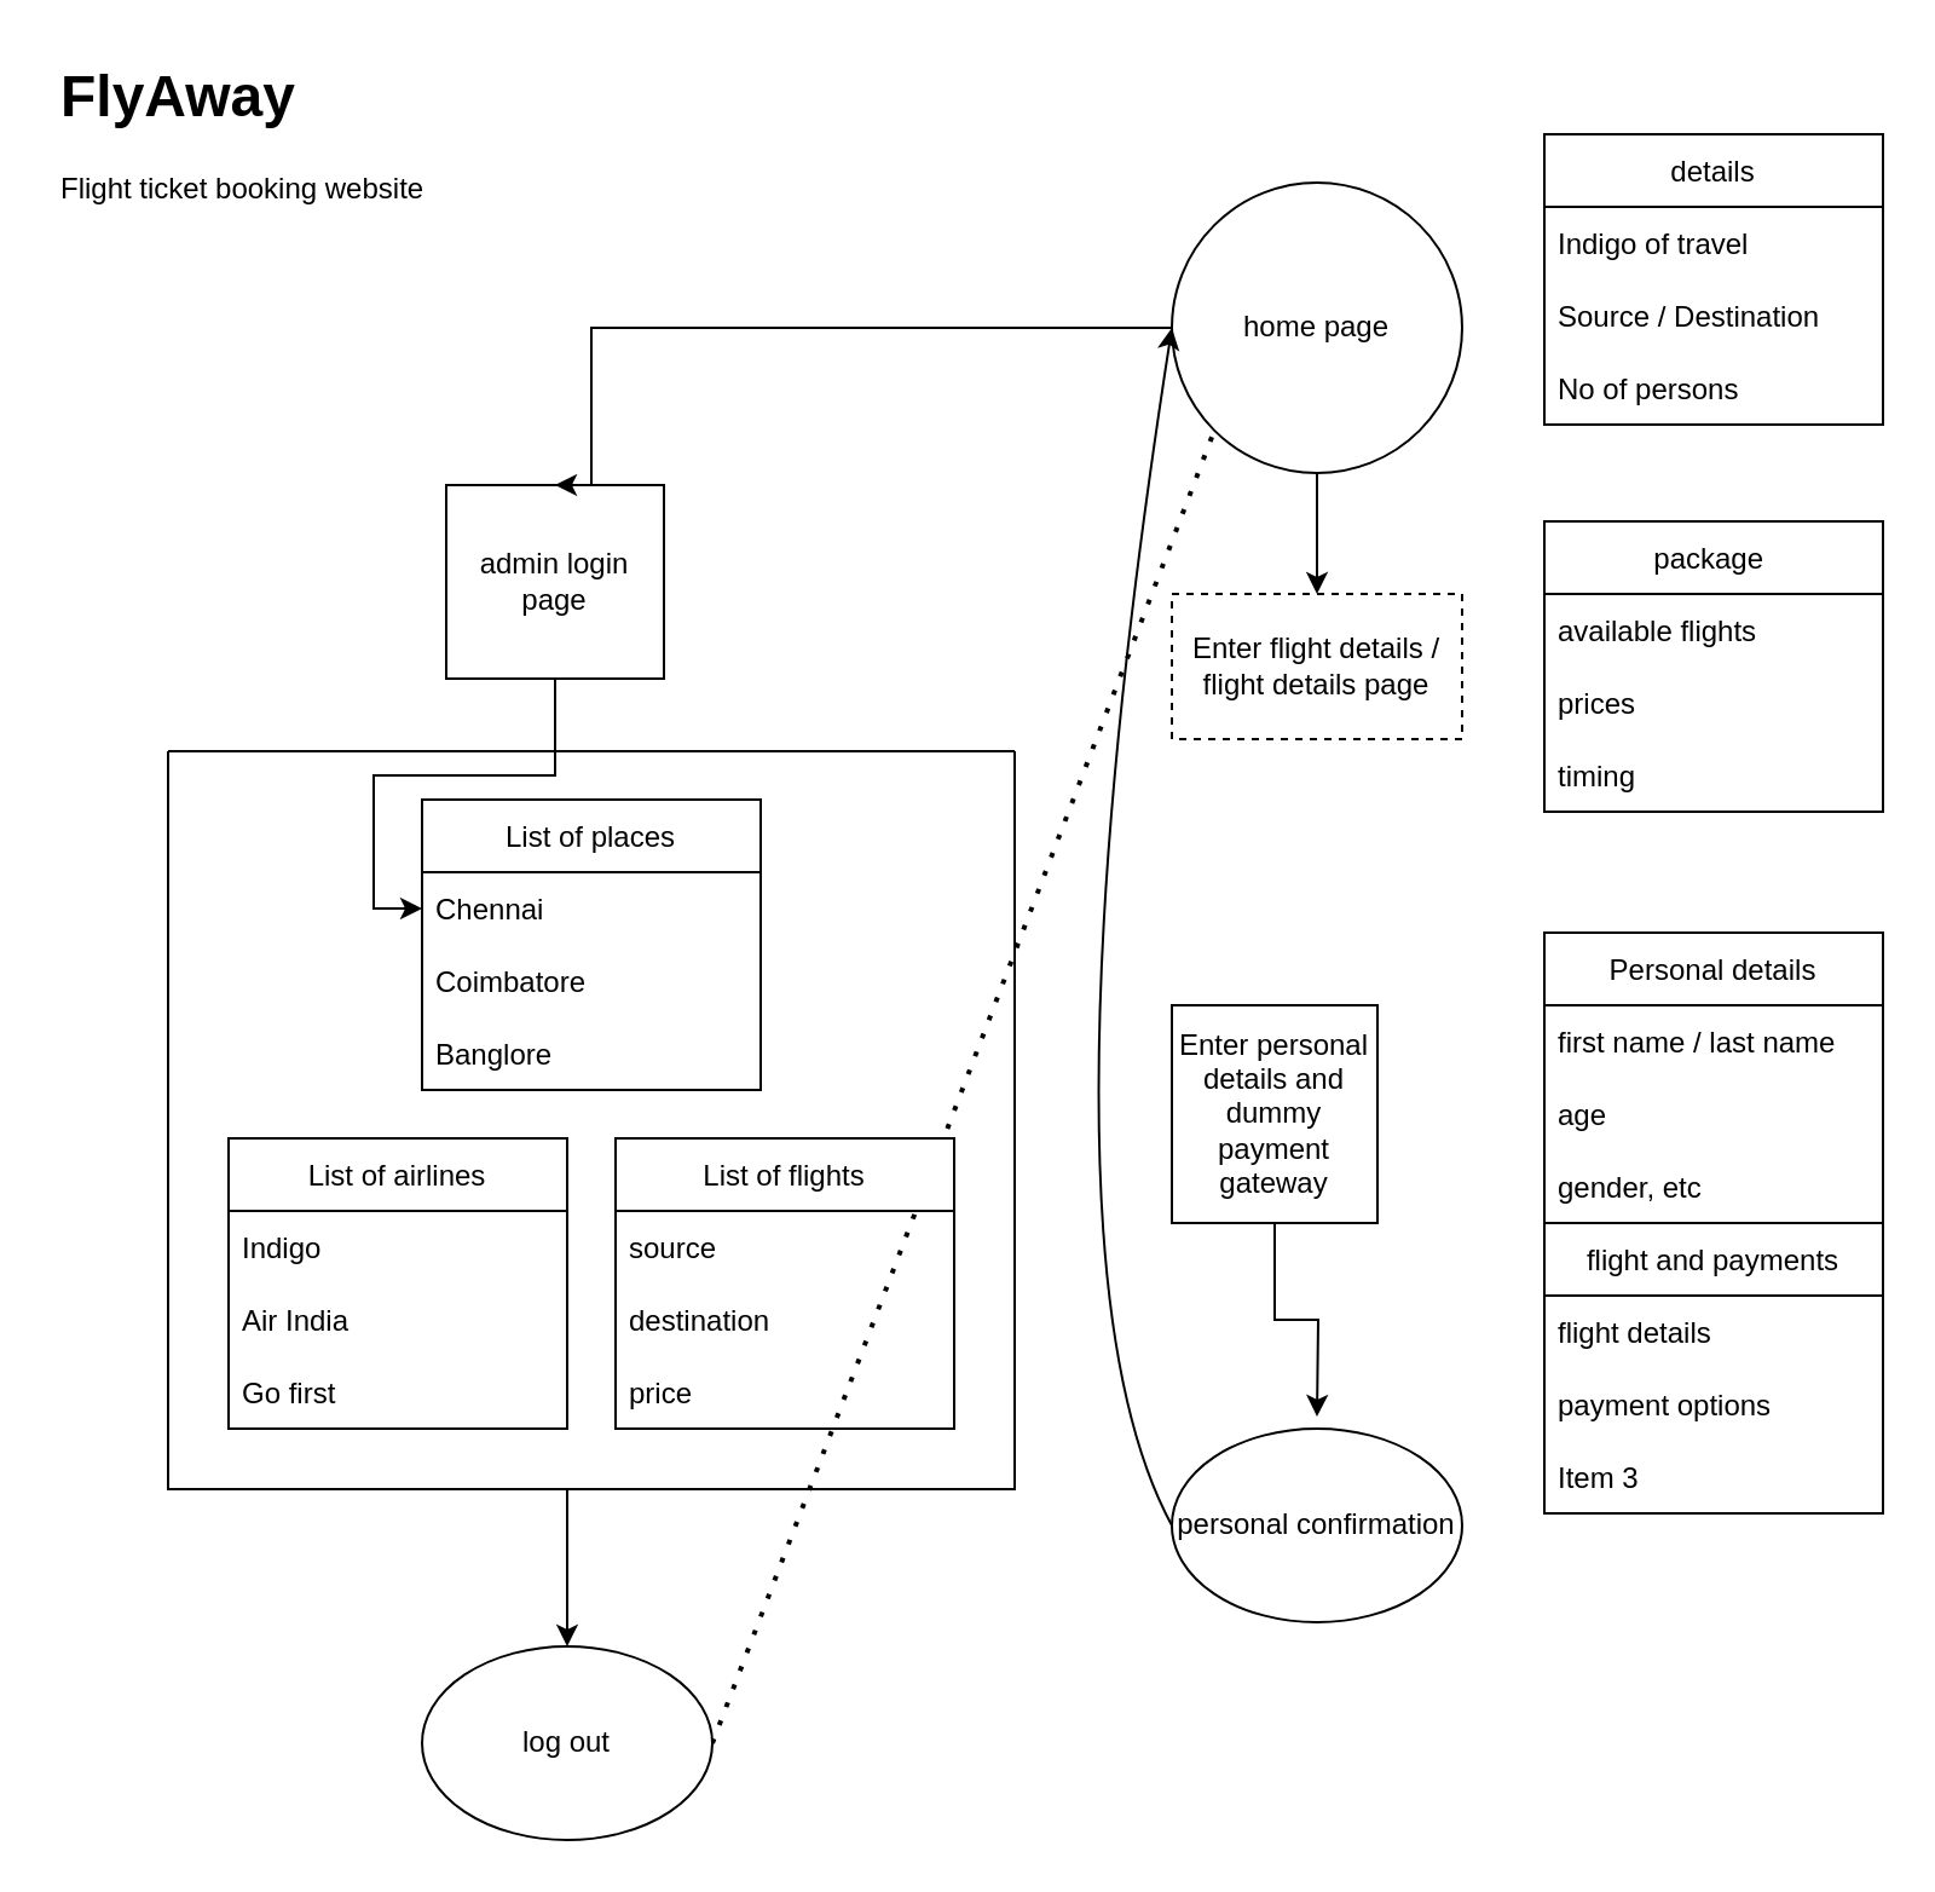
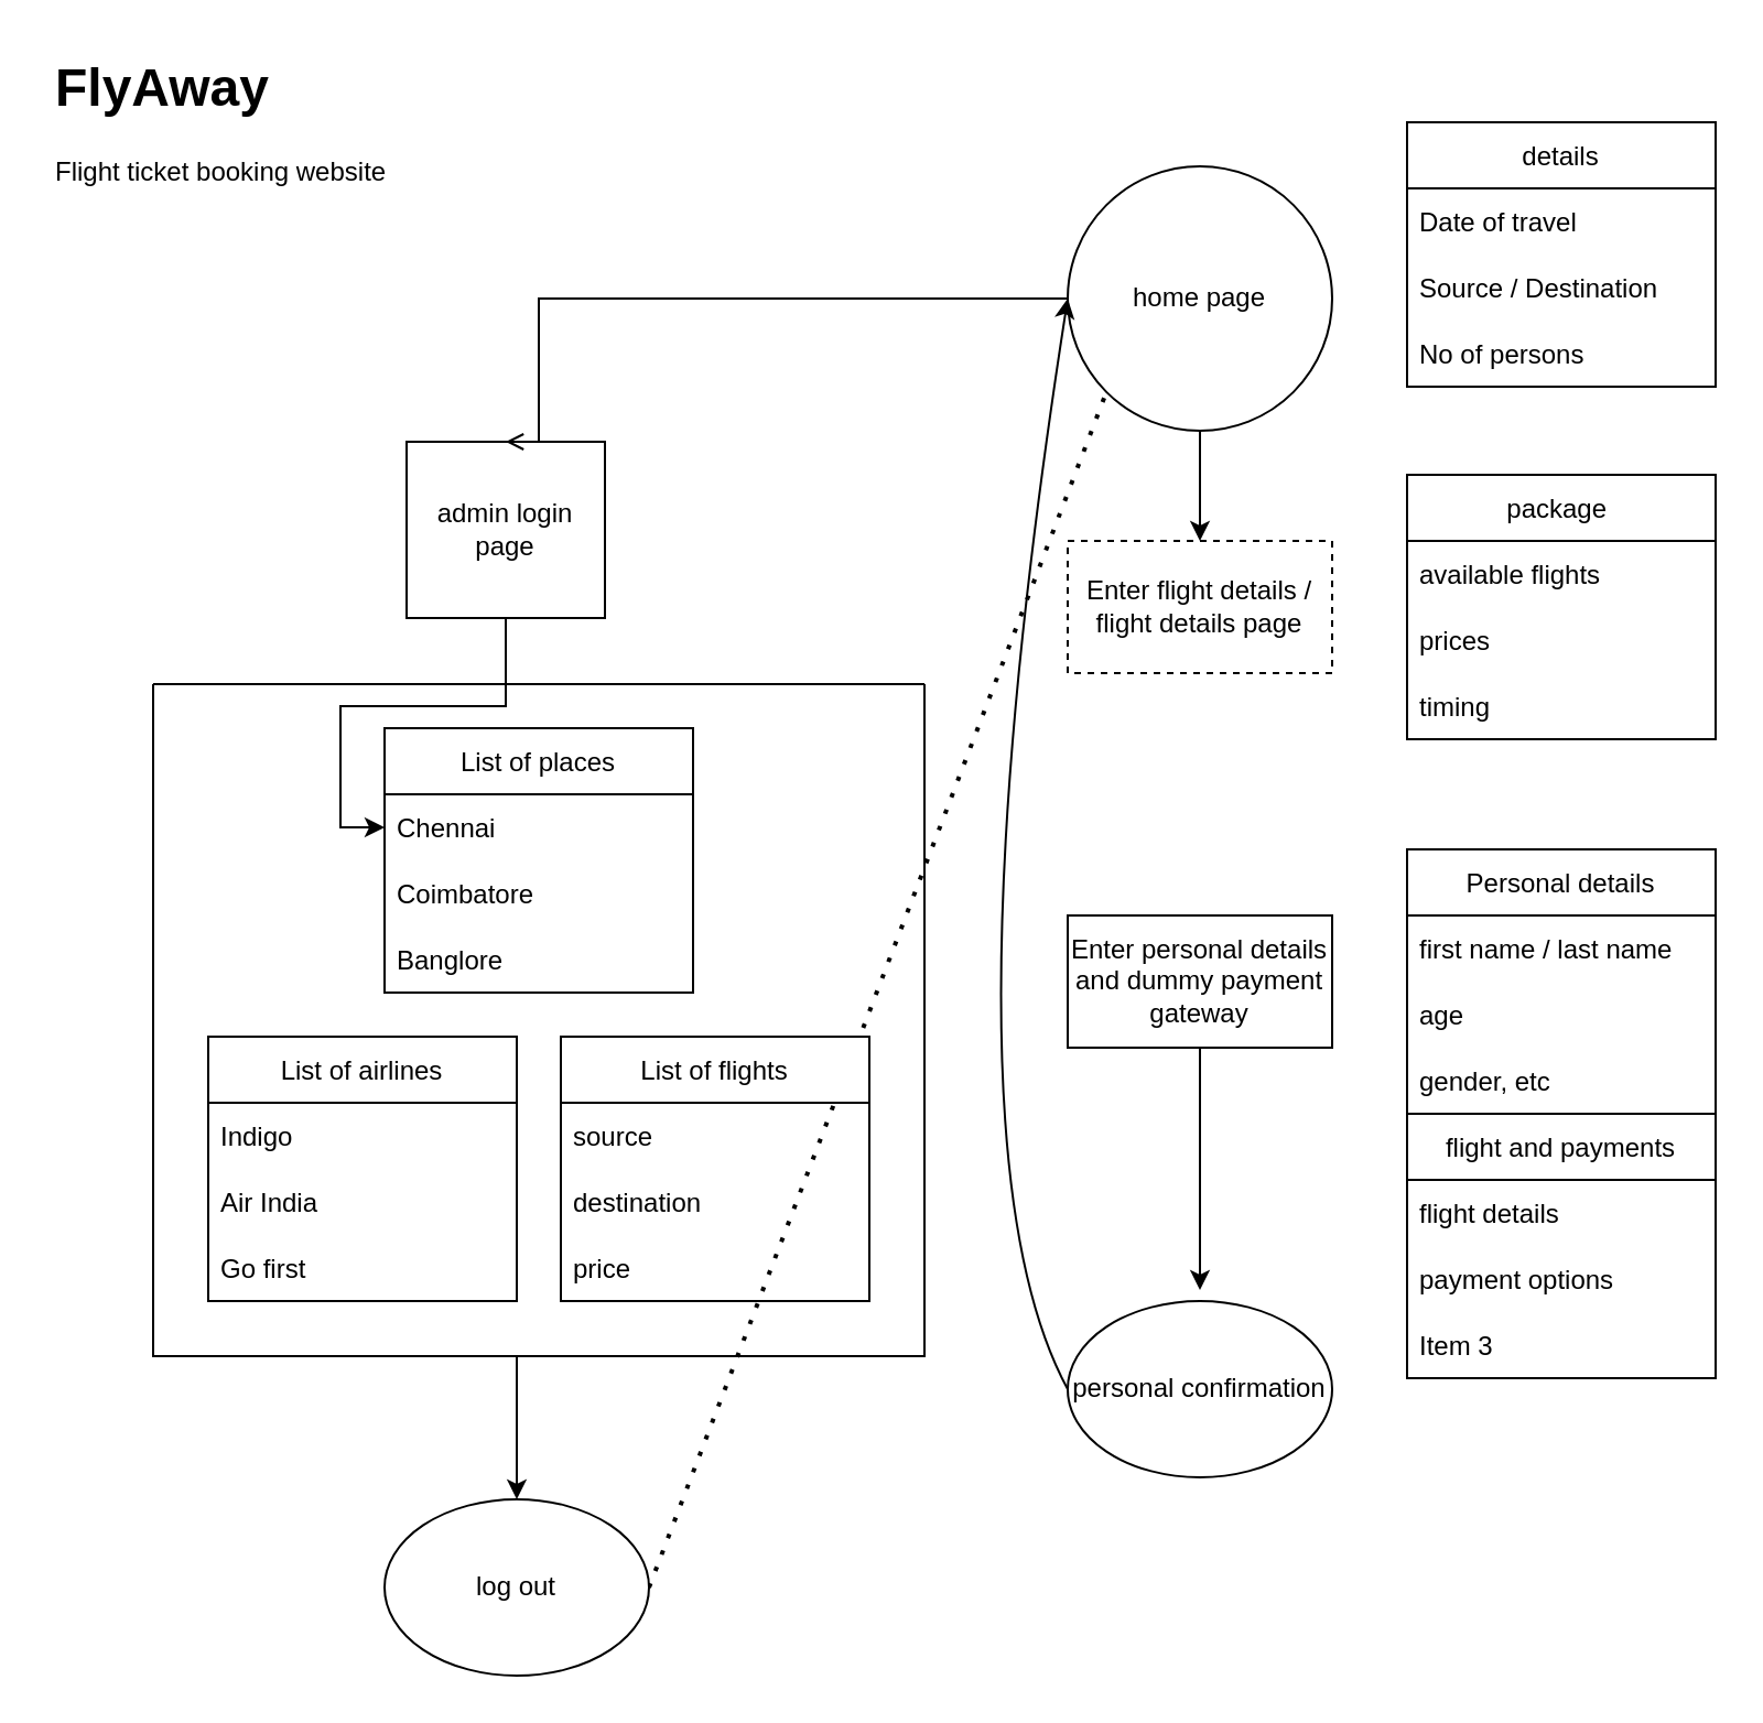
  <mxCell id="0" />
  <mxCell id="1" parent="0" />
  <mxCell id="2" value="" style="endArrow=none;dashed=1;html=1;dashPattern=1 3;strokeWidth=2;rounded=0;exitX=1;exitY=0.5;exitDx=0;exitDy=0;entryX=0;entryY=1;entryDx=0;entryDy=0;" parent="1" source="42" target="20" edge="1"><mxGeometry width="50" height="50" relative="1" as="geometry"><mxPoint x="460" y="480" as="sourcePoint" /><mxPoint x="510" y="430" as="targetPoint" /></mxGeometry></mxCell>
  <mxCell id="3" value="details" style="swimlane;fontStyle=0;childLayout=stackLayout;horizontal=1;startSize=30;horizontalStack=0;resizeParent=1;resizeParentMax=0;resizeLast=0;collapsible=1;marginBottom=0;" parent="1" vertex="1"><mxGeometry x="638" y="55" width="140" height="120" as="geometry" /></mxCell>
- <mxCell id="4" value="Indigo of travel" style="text;strokeColor=none;fillColor=none;align=left;verticalAlign=middle;spacingLeft=4;spacingRight=4;overflow=hidden;points=[[0,0.5],[1,0.5]];portConstraint=eastwest;rotatable=0;" parent="3" vertex="1"><mxGeometry y="30" width="140" height="30" as="geometry" /></mxCell>
+ <mxCell id="4" value="Date of travel" style="text;strokeColor=none;fillColor=none;align=left;verticalAlign=middle;spacingLeft=4;spacingRight=4;overflow=hidden;points=[[0,0.5],[1,0.5]];portConstraint=eastwest;rotatable=0;" parent="3" vertex="1"><mxGeometry y="30" width="140" height="30" as="geometry" /></mxCell>
  <mxCell id="5" value="Source / Destination" style="text;strokeColor=none;fillColor=none;align=left;verticalAlign=middle;spacingLeft=4;spacingRight=4;overflow=hidden;points=[[0,0.5],[1,0.5]];portConstraint=eastwest;rotatable=0;" parent="3" vertex="1"><mxGeometry y="60" width="140" height="30" as="geometry" /></mxCell>
  <mxCell id="6" value="No of persons" style="text;strokeColor=none;fillColor=none;align=left;verticalAlign=middle;spacingLeft=4;spacingRight=4;overflow=hidden;points=[[0,0.5],[1,0.5]];portConstraint=eastwest;rotatable=0;" parent="3" vertex="1"><mxGeometry y="90" width="140" height="30" as="geometry" /></mxCell>
  <mxCell id="7" value="package " style="swimlane;fontStyle=0;childLayout=stackLayout;horizontal=1;startSize=30;horizontalStack=0;resizeParent=1;resizeParentMax=0;resizeLast=0;collapsible=1;marginBottom=0;" parent="1" vertex="1"><mxGeometry x="638" y="215" width="140" height="120" as="geometry" /></mxCell>
  <mxCell id="8" value="available flights" style="text;strokeColor=none;fillColor=none;align=left;verticalAlign=middle;spacingLeft=4;spacingRight=4;overflow=hidden;points=[[0,0.5],[1,0.5]];portConstraint=eastwest;rotatable=0;" parent="7" vertex="1"><mxGeometry y="30" width="140" height="30" as="geometry" /></mxCell>
  <mxCell id="9" value="prices" style="text;strokeColor=none;fillColor=none;align=left;verticalAlign=middle;spacingLeft=4;spacingRight=4;overflow=hidden;points=[[0,0.5],[1,0.5]];portConstraint=eastwest;rotatable=0;" parent="7" vertex="1"><mxGeometry y="60" width="140" height="30" as="geometry" /></mxCell>
  <mxCell id="10" value="timing" style="text;strokeColor=none;fillColor=none;align=left;verticalAlign=middle;spacingLeft=4;spacingRight=4;overflow=hidden;points=[[0,0.5],[1,0.5]];portConstraint=eastwest;rotatable=0;" parent="7" vertex="1"><mxGeometry y="90" width="140" height="30" as="geometry" /></mxCell>
  <mxCell id="11" value="Personal details" style="swimlane;fontStyle=0;childLayout=stackLayout;horizontal=1;startSize=30;horizontalStack=0;resizeParent=1;resizeParentMax=0;resizeLast=0;collapsible=1;marginBottom=0;" parent="1" vertex="1"><mxGeometry x="638" y="385" width="140" height="120" as="geometry" /></mxCell>
  <mxCell id="12" value="first name / last name" style="text;strokeColor=none;fillColor=none;align=left;verticalAlign=middle;spacingLeft=4;spacingRight=4;overflow=hidden;points=[[0,0.5],[1,0.5]];portConstraint=eastwest;rotatable=0;" parent="11" vertex="1"><mxGeometry y="30" width="140" height="30" as="geometry" /></mxCell>
  <mxCell id="13" value="age" style="text;strokeColor=none;fillColor=none;align=left;verticalAlign=middle;spacingLeft=4;spacingRight=4;overflow=hidden;points=[[0,0.5],[1,0.5]];portConstraint=eastwest;rotatable=0;" parent="11" vertex="1"><mxGeometry y="60" width="140" height="30" as="geometry" /></mxCell>
  <mxCell id="14" value="gender, etc" style="text;strokeColor=none;fillColor=none;align=left;verticalAlign=middle;spacingLeft=4;spacingRight=4;overflow=hidden;points=[[0,0.5],[1,0.5]];portConstraint=eastwest;rotatable=0;" parent="11" vertex="1"><mxGeometry y="90" width="140" height="30" as="geometry" /></mxCell>
  <mxCell id="15" value="flight and payments" style="swimlane;fontStyle=0;childLayout=stackLayout;horizontal=1;startSize=30;horizontalStack=0;resizeParent=1;resizeParentMax=0;resizeLast=0;collapsible=1;marginBottom=0;" parent="1" vertex="1"><mxGeometry x="638" y="505" width="140" height="120" as="geometry" /></mxCell>
  <mxCell id="16" value="flight details" style="text;strokeColor=none;fillColor=none;align=left;verticalAlign=middle;spacingLeft=4;spacingRight=4;overflow=hidden;points=[[0,0.5],[1,0.5]];portConstraint=eastwest;rotatable=0;" parent="15" vertex="1"><mxGeometry y="30" width="140" height="30" as="geometry" /></mxCell>
  <mxCell id="17" value="payment options" style="text;strokeColor=none;fillColor=none;align=left;verticalAlign=middle;spacingLeft=4;spacingRight=4;overflow=hidden;points=[[0,0.5],[1,0.5]];portConstraint=eastwest;rotatable=0;" parent="15" vertex="1"><mxGeometry y="60" width="140" height="30" as="geometry" /></mxCell>
  <mxCell id="18" value="Item 3" style="text;strokeColor=none;fillColor=none;align=left;verticalAlign=middle;spacingLeft=4;spacingRight=4;overflow=hidden;points=[[0,0.5],[1,0.5]];portConstraint=eastwest;rotatable=0;" parent="15" vertex="1"><mxGeometry y="90" width="140" height="30" as="geometry" /></mxCell>
  <mxCell id="19" value="" style="edgeStyle=orthogonalEdgeStyle;rounded=0;orthogonalLoop=1;jettySize=auto;html=1;" parent="1" source="20" target="21" edge="1"><mxGeometry relative="1" as="geometry" /></mxCell>
  <mxCell id="20" value="home page" style="ellipse;whiteSpace=wrap;html=1;" parent="1" vertex="1"><mxGeometry x="484" y="75" width="120" height="120" as="geometry" /></mxCell>
  <mxCell id="21" value="Enter flight details / flight details page" style="rounded=0;whiteSpace=wrap;html=1;dashed=1;" parent="1" vertex="1"><mxGeometry x="484" y="245" width="120" height="60" as="geometry" /></mxCell>
  <mxCell id="22" value="" style="edgeStyle=orthogonalEdgeStyle;rounded=0;orthogonalLoop=1;jettySize=auto;html=1;" parent="1" source="23" edge="1"><mxGeometry relative="1" as="geometry"><mxPoint x="544" y="585" as="targetPoint" /></mxGeometry></mxCell>
- <mxCell id="23" value="Enter personal details and dummy payment gateway" style="rounded=0;whiteSpace=wrap;html=1;" parent="1" vertex="1"><mxGeometry x="484" y="415" width="85" height="90" as="geometry" /></mxCell>
+ <mxCell id="23" value="Enter personal details and dummy payment gateway" style="rounded=0;whiteSpace=wrap;html=1;" parent="1" vertex="1"><mxGeometry x="484" y="415" width="120" height="60" as="geometry" /></mxCell>
  <mxCell id="24" value="personal confirmation" style="ellipse;whiteSpace=wrap;html=1;" parent="1" vertex="1"><mxGeometry x="484" y="590" width="120" height="80" as="geometry" /></mxCell>
  <mxCell id="25" value="" style="edgeStyle=orthogonalEdgeStyle;rounded=0;orthogonalLoop=1;jettySize=auto;html=1;" edge="1" parent="1" source="26" target="34"><mxGeometry relative="1" as="geometry" /></mxCell>
  <mxCell id="26" value="admin login page" style="rounded=0;whiteSpace=wrap;html=1;" parent="1" vertex="1"><mxGeometry x="184" y="200" width="90" height="80" as="geometry" /></mxCell>
  <mxCell id="27" value="List of flights" style="swimlane;fontStyle=0;childLayout=stackLayout;horizontal=1;startSize=30;horizontalStack=0;resizeParent=1;resizeParentMax=0;resizeLast=0;collapsible=1;marginBottom=0;" parent="1" vertex="1"><mxGeometry x="254" y="470" width="140" height="120" as="geometry" /></mxCell>
  <mxCell id="28" value="source" style="text;strokeColor=none;fillColor=none;align=left;verticalAlign=middle;spacingLeft=4;spacingRight=4;overflow=hidden;points=[[0,0.5],[1,0.5]];portConstraint=eastwest;rotatable=0;" parent="27" vertex="1"><mxGeometry y="30" width="140" height="30" as="geometry" /></mxCell>
  <mxCell id="29" value="destination" style="text;strokeColor=none;fillColor=none;align=left;verticalAlign=middle;spacingLeft=4;spacingRight=4;overflow=hidden;points=[[0,0.5],[1,0.5]];portConstraint=eastwest;rotatable=0;" parent="27" vertex="1"><mxGeometry y="60" width="140" height="30" as="geometry" /></mxCell>
  <mxCell id="30" value="price" style="text;strokeColor=none;fillColor=none;align=left;verticalAlign=middle;spacingLeft=4;spacingRight=4;overflow=hidden;points=[[0,0.5],[1,0.5]];portConstraint=eastwest;rotatable=0;" parent="27" vertex="1"><mxGeometry y="90" width="140" height="30" as="geometry" /></mxCell>
  <mxCell id="31" value="" style="edgeStyle=elbowEdgeStyle;rounded=0;orthogonalLoop=1;jettySize=auto;html=1;" parent="1" source="32" target="42" edge="1"><mxGeometry relative="1" as="geometry" /></mxCell>
  <mxCell id="32" value="" style="swimlane;startSize=0;" parent="1" vertex="1"><mxGeometry x="69" y="310" width="350" height="305" as="geometry" /></mxCell>
  <mxCell id="33" value="List of places" style="swimlane;fontStyle=0;childLayout=stackLayout;horizontal=1;startSize=30;horizontalStack=0;resizeParent=1;resizeParentMax=0;resizeLast=0;collapsible=1;marginBottom=0;" parent="32" vertex="1"><mxGeometry x="105" y="20" width="140" height="120" as="geometry" /></mxCell>
  <mxCell id="34" value="Chennai" style="text;strokeColor=none;fillColor=none;align=left;verticalAlign=middle;spacingLeft=4;spacingRight=4;overflow=hidden;points=[[0,0.5],[1,0.5]];portConstraint=eastwest;rotatable=0;" parent="33" vertex="1"><mxGeometry y="30" width="140" height="30" as="geometry" /></mxCell>
  <mxCell id="35" value="Coimbatore" style="text;strokeColor=none;fillColor=none;align=left;verticalAlign=middle;spacingLeft=4;spacingRight=4;overflow=hidden;points=[[0,0.5],[1,0.5]];portConstraint=eastwest;rotatable=0;" parent="33" vertex="1"><mxGeometry y="60" width="140" height="30" as="geometry" /></mxCell>
  <mxCell id="36" value="Banglore" style="text;strokeColor=none;fillColor=none;align=left;verticalAlign=middle;spacingLeft=4;spacingRight=4;overflow=hidden;points=[[0,0.5],[1,0.5]];portConstraint=eastwest;rotatable=0;" parent="33" vertex="1"><mxGeometry y="90" width="140" height="30" as="geometry" /></mxCell>
  <mxCell id="37" value="List of airlines" style="swimlane;fontStyle=0;childLayout=stackLayout;horizontal=1;startSize=30;horizontalStack=0;resizeParent=1;resizeParentMax=0;resizeLast=0;collapsible=1;marginBottom=0;" parent="32" vertex="1"><mxGeometry x="25" y="160" width="140" height="120" as="geometry" /></mxCell>
  <mxCell id="38" value="Indigo" style="text;strokeColor=none;fillColor=none;align=left;verticalAlign=middle;spacingLeft=4;spacingRight=4;overflow=hidden;points=[[0,0.5],[1,0.5]];portConstraint=eastwest;rotatable=0;" parent="37" vertex="1"><mxGeometry y="30" width="140" height="30" as="geometry" /></mxCell>
  <mxCell id="39" value="Air India" style="text;strokeColor=none;fillColor=none;align=left;verticalAlign=middle;spacingLeft=4;spacingRight=4;overflow=hidden;points=[[0,0.5],[1,0.5]];portConstraint=eastwest;rotatable=0;" parent="37" vertex="1"><mxGeometry y="60" width="140" height="30" as="geometry" /></mxCell>
  <mxCell id="40" value="Go first" style="text;strokeColor=none;fillColor=none;align=left;verticalAlign=middle;spacingLeft=4;spacingRight=4;overflow=hidden;points=[[0,0.5],[1,0.5]];portConstraint=eastwest;rotatable=0;" parent="37" vertex="1"><mxGeometry y="90" width="140" height="30" as="geometry" /></mxCell>
  <mxCell id="41" style="edgeStyle=elbowEdgeStyle;rounded=0;orthogonalLoop=1;jettySize=auto;html=1;exitX=0.5;exitY=0;exitDx=0;exitDy=0;" parent="32" source="37" target="37" edge="1"><mxGeometry relative="1" as="geometry" /></mxCell>
  <mxCell id="42" value="log out" style="ellipse;whiteSpace=wrap;html=1;" parent="1" vertex="1"><mxGeometry x="174" y="680" width="120" height="80" as="geometry" /></mxCell>
  <mxCell id="43" value="" style="curved=1;endArrow=classic;html=1;rounded=0;entryX=0;entryY=0.5;entryDx=0;entryDy=0;exitX=0;exitY=0.5;exitDx=0;exitDy=0;" parent="1" source="24" target="20" edge="1"><mxGeometry width="50" height="50" relative="1" as="geometry"><mxPoint x="434" y="950" as="sourcePoint" /><mxPoint x="444" y="110" as="targetPoint" /><Array as="points"><mxPoint x="424" y="520" /></Array></mxGeometry></mxCell>
- <mxCell id="44" value="" style="endArrow=classic;html=1;rounded=0;entryX=0.5;entryY=0;entryDx=0;entryDy=0;edgeStyle=elbowEdgeStyle;exitX=0;exitY=0.5;exitDx=0;exitDy=0;" parent="1" source="20" target="26" edge="1"><mxGeometry width="50" height="50" relative="1" as="geometry"><mxPoint x="384" y="30" as="sourcePoint" /><mxPoint x="544" y="410" as="targetPoint" /><Array as="points"><mxPoint x="244" y="115" /></Array></mxGeometry></mxCell>
+ <mxCell id="44" value="" style="endArrow=open;html=1;rounded=0;entryX=0.5;entryY=0;entryDx=0;entryDy=0;edgeStyle=elbowEdgeStyle;exitX=0;exitY=0.5;exitDx=0;exitDy=0;" parent="1" source="20" target="26" edge="1"><mxGeometry width="50" height="50" relative="1" as="geometry"><mxPoint x="384" y="30" as="sourcePoint" /><mxPoint x="544" y="410" as="targetPoint" /><Array as="points"><mxPoint x="244" y="115" /></Array></mxGeometry></mxCell>
  <mxCell id="45" value="&lt;h1&gt;FlyAway&lt;/h1&gt;&lt;p&gt;Flight ticket booking website&lt;/p&gt;" style="text;html=1;strokeColor=none;fillColor=none;spacing=5;spacingTop=-20;whiteSpace=wrap;overflow=hidden;rounded=0;" parent="1" vertex="1"><mxGeometry x="20" y="20" width="190" height="120" as="geometry" /></mxCell>
